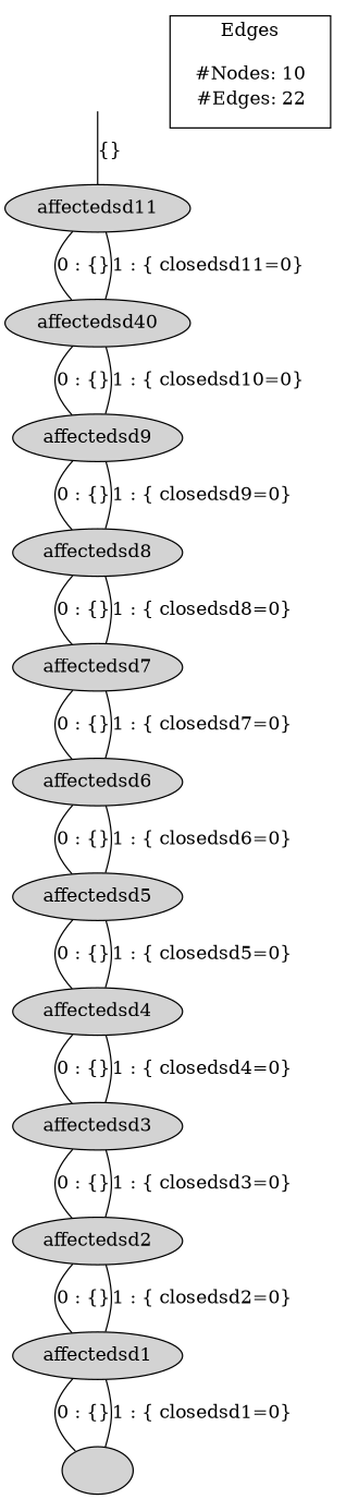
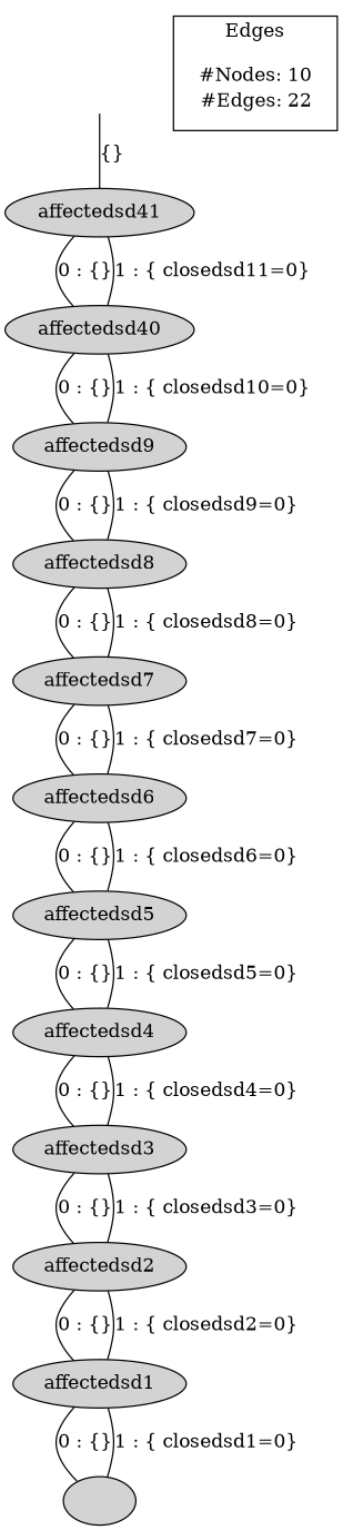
  digraph {
    node [fillcolor=lightgrey style=filled]
    edge [arrowhead=none]
    n1 [label=" "]
    n2 [label=affectedsd1]
    n3 [label=affectedsd2]
    n4 [label=affectedsd3]
    n5 [label=affectedsd4]
    n6 [label=affectedsd5]
    n7 [label=affectedsd6]
    n8 [label=affectedsd7]
    n9 [label=affectedsd8]
    n10 [label=affectedsd9]
    n11 [label=affectedsd40]
-   n12 [label=affectedsd11]
+   n12 [label=affectedsd41]
    n13 [label=<<table border="0" cellpadding="2" cellspacing="0" cellborder="0">  <tr><td align="right" port="i1">#Nodes:</td><td>10</td></tr>  <tr><td align="right" port="i2">#Edges:</td><td>22</td></tr>  </table>> shape=plaintext fillcolor="" style=""]
    dummy [style=invis fillcolor=""]
    subgraph sub_1 {
      rank=same
      n1
    }
    subgraph sub_2 {
      rank=same
      n2
    }
    subgraph sub_3 {
      rank=same
      n3
    }
    subgraph sub_4 {
      rank=same
      n4
    }
    subgraph sub_5 {
      rank=same
      n5
    }
    subgraph sub_6 {
      rank=same
      n6
    }
    subgraph sub_7 {
      rank=same
      n7
    }
    subgraph sub_8 {
      rank=same
      n8
    }
    subgraph sub_9 {
      rank=same
      n9
    }
    subgraph sub_10 {
      rank=same
      n10
    }
    subgraph sub_11 {
      rank=same
      n11
    }
    subgraph sub_12 {
      rank=same
      n12
    }
    subgraph cluster_13 {
      label=Edges
      n13
    }
    n2 -> n1 [label="0 : {}"]
    n2 -> n1 [label="1 : { closedsd1=0}"]
    n3 -> n2 [label="0 : {}"]
    n3 -> n2 [label="1 : { closedsd2=0}"]
    n4 -> n3 [label="0 : {}"]
    n4 -> n3 [label="1 : { closedsd3=0}"]
    n5 -> n4 [label="0 : {}"]
    n5 -> n4 [label="1 : { closedsd4=0}"]
    n6 -> n5 [label="0 : {}"]
    n6 -> n5 [label="1 : { closedsd5=0}"]
    n7 -> n6 [label="0 : {}"]
    n7 -> n6 [label="1 : { closedsd6=0}"]
    n8 -> n7 [label="0 : {}"]
    n8 -> n7 [label="1 : { closedsd7=0}"]
    n9 -> n8 [label="0 : {}"]
    n9 -> n8 [label="1 : { closedsd8=0}"]
    n10 -> n9 [label="0 : {}"]
    n10 -> n9 [label="1 : { closedsd9=0}"]
    n11 -> n10 [label="0 : {}"]
    n11 -> n10 [label="1 : { closedsd10=0}"]
    n12 -> n11 [label="0 : {}"]
    n12 -> n11 [label="1 : { closedsd11=0}"]
    dummy -> n12 [label="{}"]
  }
